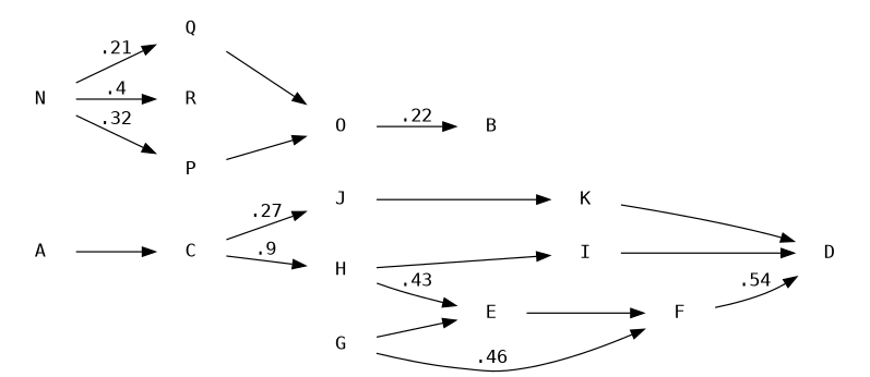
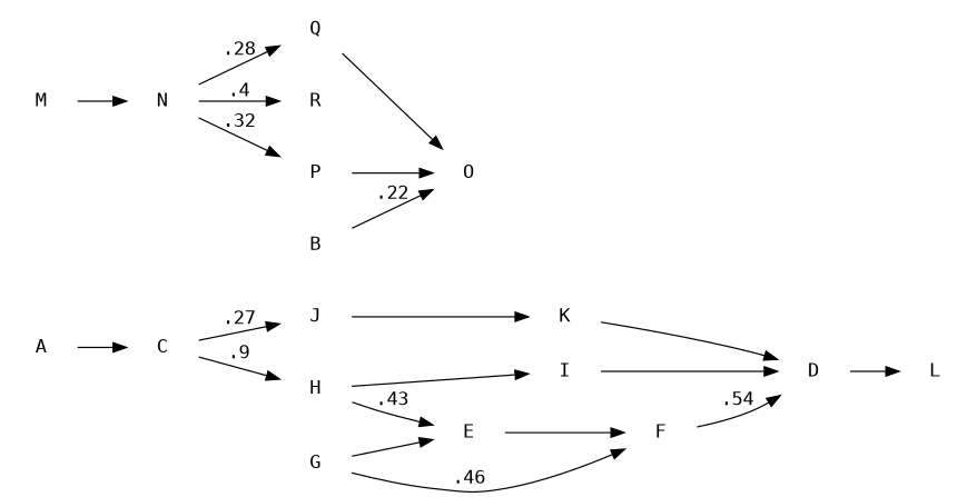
  digraph {
    fontname="DejaVu Sans Mono"
    fontsize=14
    rankdir=LR
    node [fontname="DejaVu Sans Mono" shape=none]
    edge [fontname="DejaVu Sans Mono"]
    A
    C
    J
    H
    K
    E
    I
    F
    D
+   L
+   M
    N
    G
    Q
    R
    P
    O
    B
    A -> C
    C -> J [label=.27]
    C -> H [label=.9]
    J -> K
    H -> E [label=.43]
    H -> I
    K -> D
    E -> F
    I -> D
    F -> D [label=.54]
-   N -> Q [label=.21]
+   D -> L
+   M -> N
+   N -> Q [label=.28]
    N -> R [label=.4]
    N -> P [label=.32]
    G -> E
    G -> F [label=.46]
    Q -> O
    P -> O
-   O -> B [label=.22]
+   B -> O [label=.22]
  }
